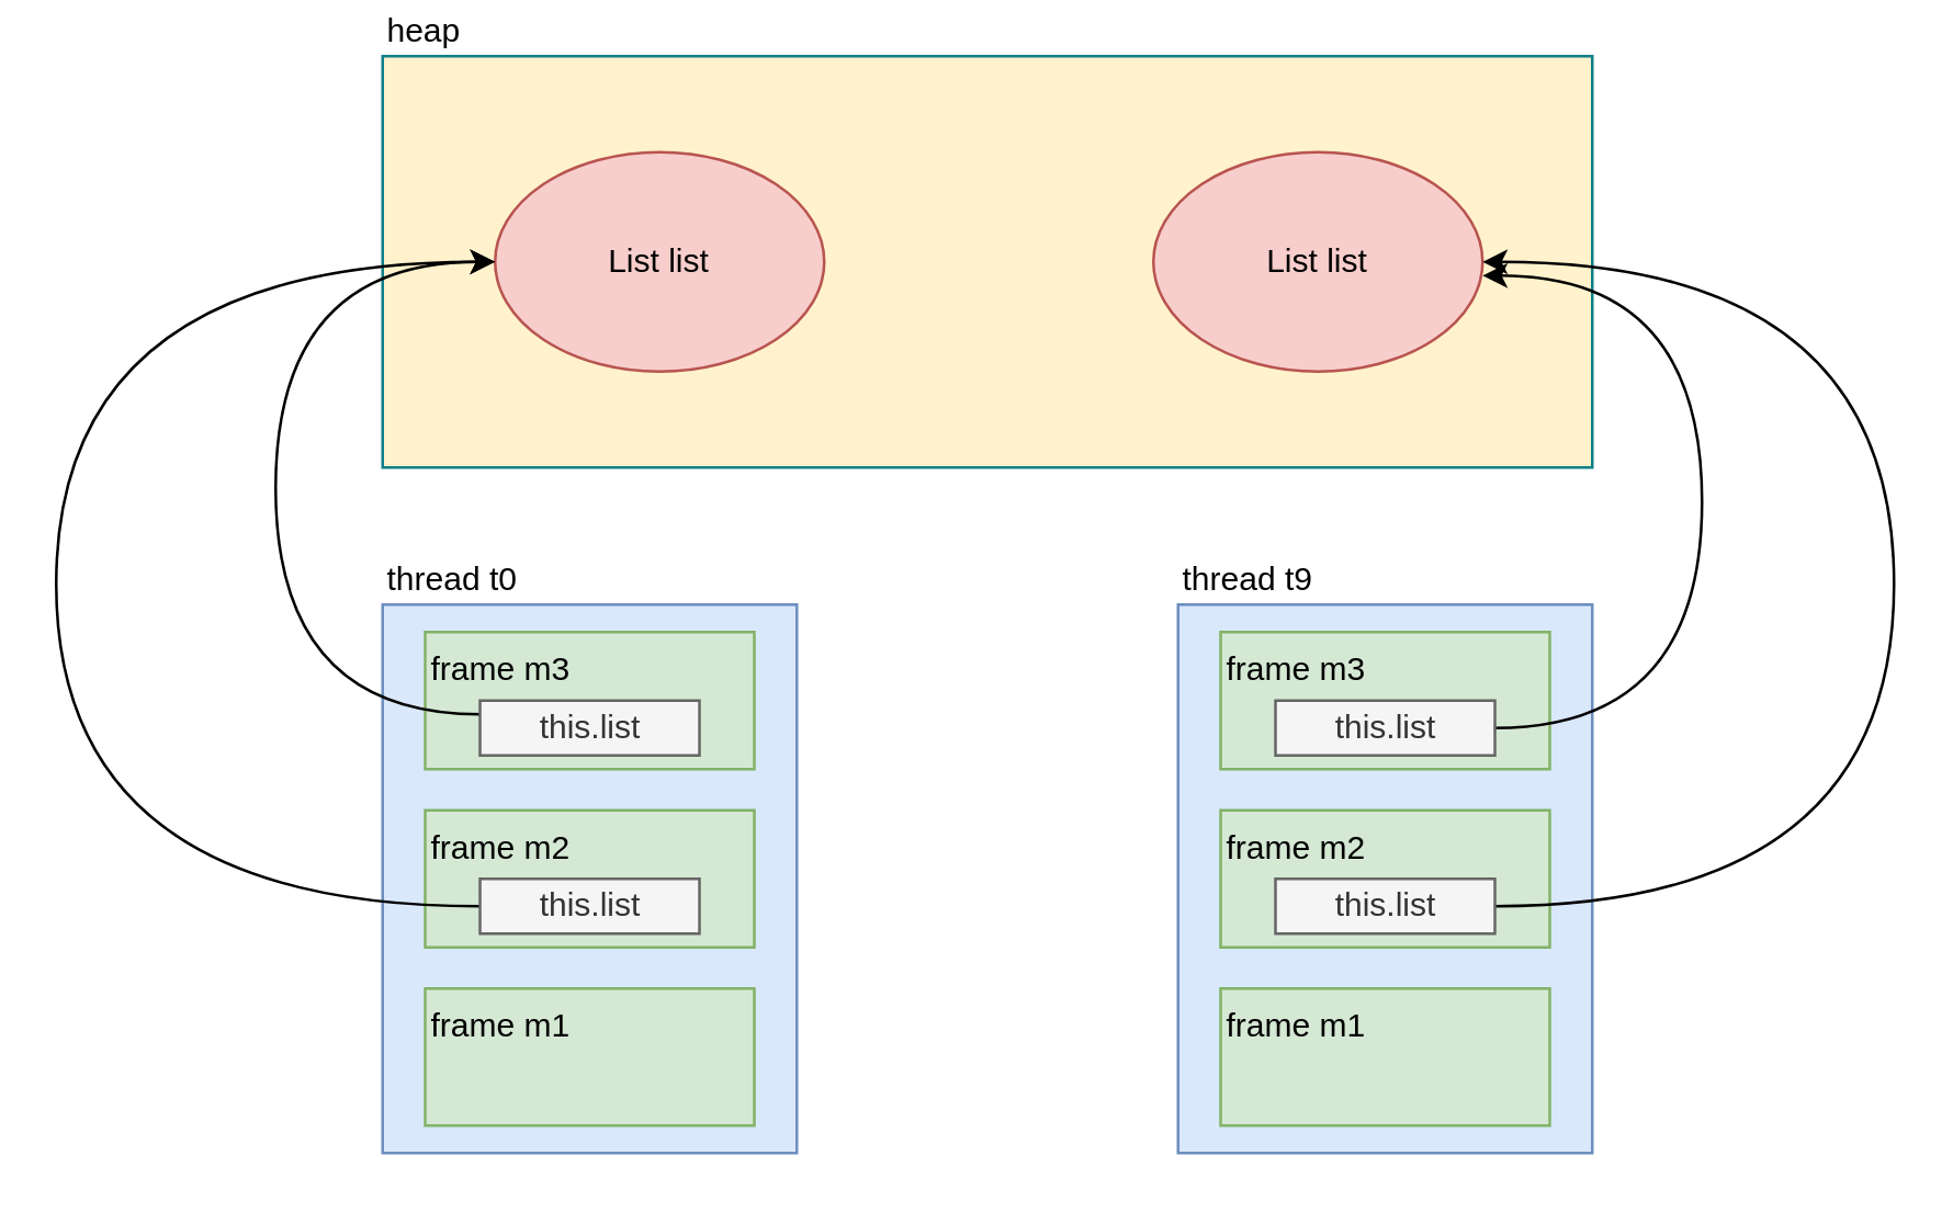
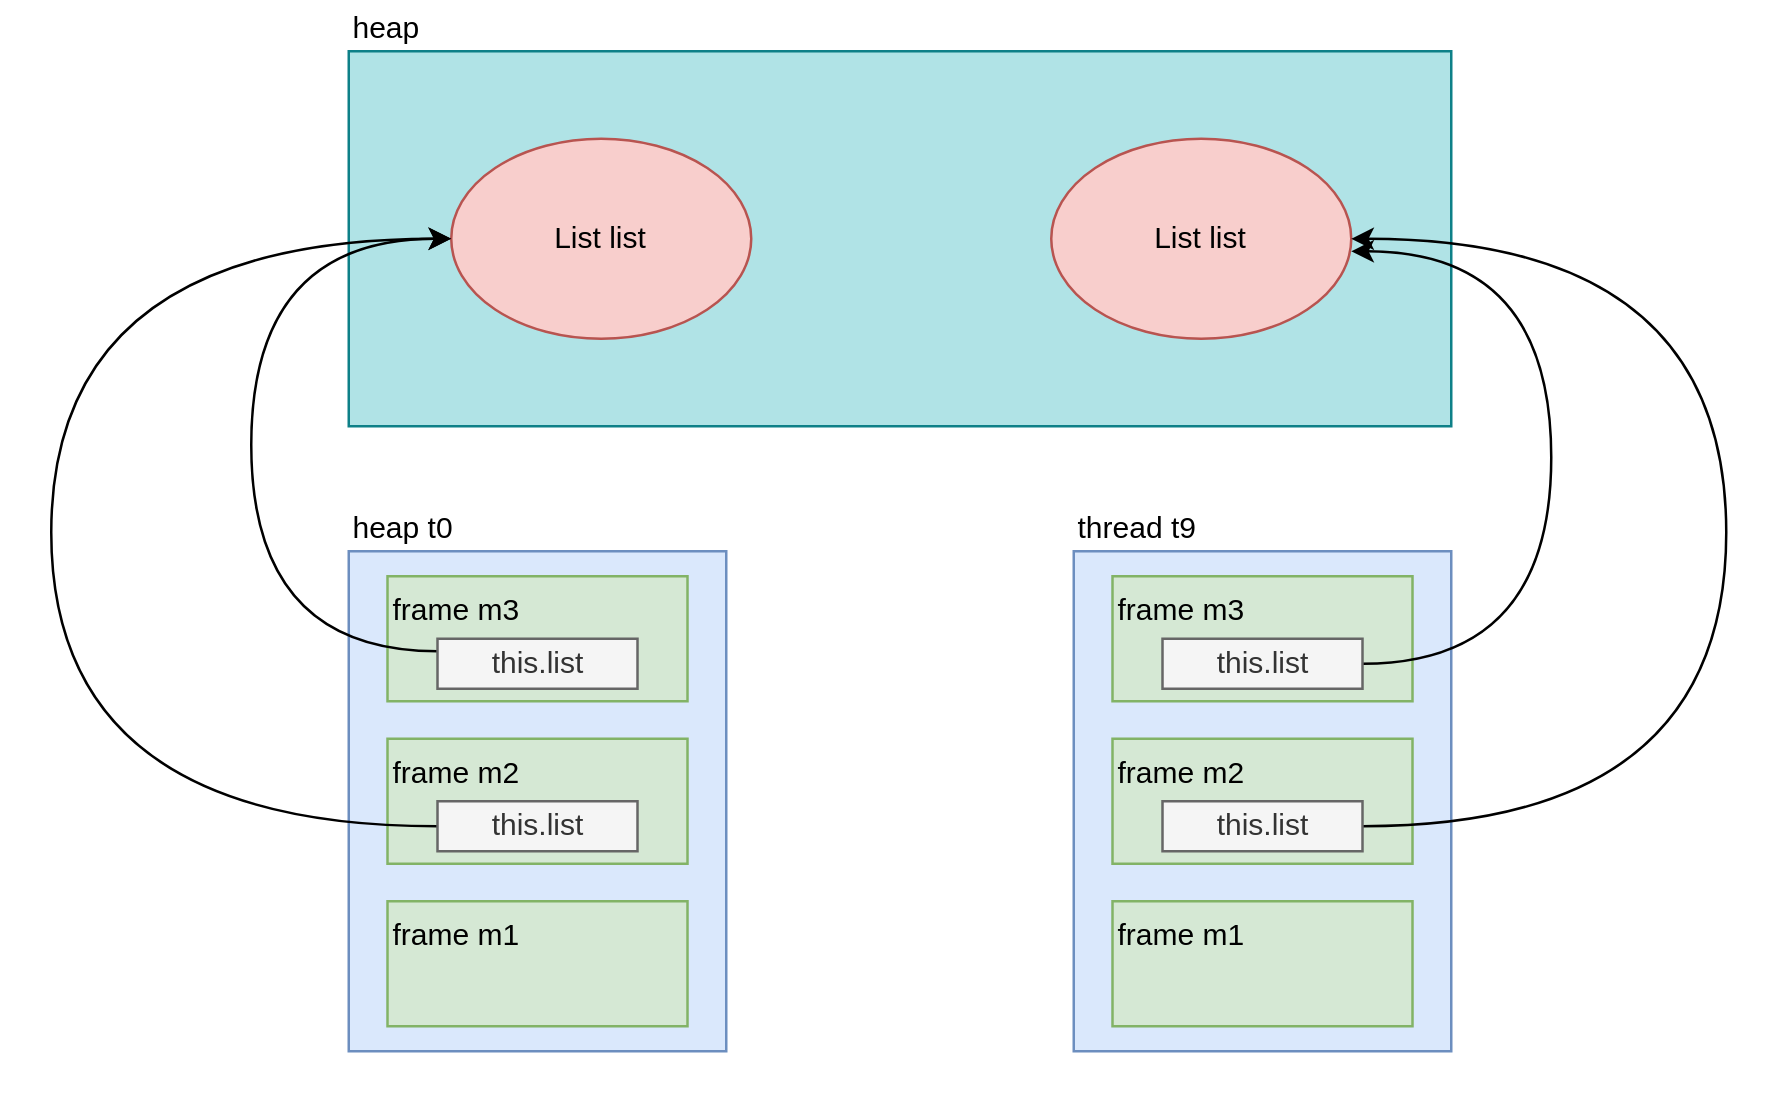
  <mxCell id="0" />
  <mxCell id="1" parent="0" />
- <mxCell id="2" value="heap" style="rounded=0;whiteSpace=wrap;html=1;labelPosition=center;verticalLabelPosition=top;align=left;verticalAlign=bottom;fillColor=#fff2cc;strokeColor=#0e8088;" parent="1" vertex="1"><mxGeometry x="139" y="20" width="441" height="150" as="geometry" /></mxCell>
+ <mxCell id="2" value="heap" style="rounded=0;whiteSpace=wrap;html=1;labelPosition=center;verticalLabelPosition=top;align=left;verticalAlign=bottom;fillColor=#b0e3e6;strokeColor=#0e8088;" parent="1" vertex="1"><mxGeometry x="139" y="20" width="441" height="150" as="geometry" /></mxCell>
  <mxCell id="3" value="List list" style="ellipse;whiteSpace=wrap;html=1;fillColor=#f8cecc;strokeColor=#b85450;" parent="1" vertex="1"><mxGeometry x="180" y="55" width="120" height="80" as="geometry" /></mxCell>
  <mxCell id="4" value="List list" style="ellipse;whiteSpace=wrap;html=1;fillColor=#f8cecc;strokeColor=#b85450;" parent="1" vertex="1"><mxGeometry x="420" y="55" width="120" height="80" as="geometry" /></mxCell>
- <mxCell id="5" value="thread t0" style="rounded=0;whiteSpace=wrap;html=1;fillColor=#dae8fc;strokeColor=#6c8ebf;align=left;labelPosition=center;verticalLabelPosition=top;verticalAlign=bottom;" parent="1" vertex="1"><mxGeometry x="139" y="220" width="151" height="200" as="geometry" /></mxCell>
+ <mxCell id="5" value="heap t0" style="rounded=0;whiteSpace=wrap;html=1;fillColor=#dae8fc;strokeColor=#6c8ebf;align=left;labelPosition=center;verticalLabelPosition=top;verticalAlign=bottom;" parent="1" vertex="1"><mxGeometry x="139" y="220" width="151" height="200" as="geometry" /></mxCell>
  <mxCell id="6" value="frame m1" style="rounded=0;whiteSpace=wrap;html=1;labelPosition=center;verticalLabelPosition=middle;align=left;verticalAlign=top;fillColor=#d5e8d4;strokeColor=#82b366;" parent="1" vertex="1"><mxGeometry x="154.5" y="360" width="120" height="50" as="geometry" /></mxCell>
  <mxCell id="7" value="frame m2" style="rounded=0;whiteSpace=wrap;html=1;labelPosition=center;verticalLabelPosition=middle;align=left;verticalAlign=top;fillColor=#d5e8d4;strokeColor=#82b366;" parent="1" vertex="1"><mxGeometry x="154.5" y="295" width="120" height="50" as="geometry" /></mxCell>
  <mxCell id="8" style="edgeStyle=orthogonalEdgeStyle;curved=1;orthogonalLoop=1;jettySize=auto;html=1;entryX=0;entryY=0.5;entryDx=0;entryDy=0;exitX=0;exitY=0.5;exitDx=0;exitDy=0;" parent="1" source="9" target="3" edge="1"><mxGeometry relative="1" as="geometry"><Array as="points"><mxPoint x="20" y="330" /><mxPoint x="20" y="95" /></Array></mxGeometry></mxCell>
  <mxCell id="9" value="this.list" style="rounded=0;whiteSpace=wrap;html=1;align=center;fillColor=#f5f5f5;strokeColor=#666666;fontColor=#333333;" parent="1" vertex="1"><mxGeometry x="174.5" y="320" width="80" height="20" as="geometry" /></mxCell>
  <mxCell id="10" value="frame m3" style="rounded=0;whiteSpace=wrap;html=1;labelPosition=center;verticalLabelPosition=middle;align=left;verticalAlign=top;fillColor=#d5e8d4;strokeColor=#82b366;" parent="1" vertex="1"><mxGeometry x="154.5" y="230" width="120" height="50" as="geometry" /></mxCell>
  <mxCell id="11" style="edgeStyle=orthogonalEdgeStyle;curved=1;orthogonalLoop=1;jettySize=auto;html=1;entryX=0;entryY=0.5;entryDx=0;entryDy=0;exitX=0;exitY=0.25;exitDx=0;exitDy=0;" parent="1" source="12" target="3" edge="1"><mxGeometry relative="1" as="geometry"><Array as="points"><mxPoint x="100" y="260" /><mxPoint x="100" y="95" /></Array></mxGeometry></mxCell>
  <mxCell id="12" value="this.list" style="rounded=0;whiteSpace=wrap;html=1;align=center;fillColor=#f5f5f5;strokeColor=#666666;fontColor=#333333;" parent="1" vertex="1"><mxGeometry x="174.5" y="255" width="80" height="20" as="geometry" /></mxCell>
  <mxCell id="13" value="thread t9" style="rounded=0;whiteSpace=wrap;html=1;fillColor=#dae8fc;strokeColor=#6c8ebf;align=left;labelPosition=center;verticalLabelPosition=top;verticalAlign=bottom;" parent="1" vertex="1"><mxGeometry x="429" y="220" width="151" height="200" as="geometry" /></mxCell>
  <mxCell id="14" value="frame m1" style="rounded=0;whiteSpace=wrap;html=1;labelPosition=center;verticalLabelPosition=middle;align=left;verticalAlign=top;fillColor=#d5e8d4;strokeColor=#82b366;" parent="1" vertex="1"><mxGeometry x="444.5" y="360" width="120" height="50" as="geometry" /></mxCell>
  <mxCell id="15" value="frame m2" style="rounded=0;whiteSpace=wrap;html=1;labelPosition=center;verticalLabelPosition=middle;align=left;verticalAlign=top;fillColor=#d5e8d4;strokeColor=#82b366;" parent="1" vertex="1"><mxGeometry x="444.5" y="295" width="120" height="50" as="geometry" /></mxCell>
  <mxCell id="16" style="edgeStyle=orthogonalEdgeStyle;curved=1;orthogonalLoop=1;jettySize=auto;html=1;entryX=1;entryY=0.5;entryDx=0;entryDy=0;" parent="1" source="17" target="4" edge="1"><mxGeometry relative="1" as="geometry"><Array as="points"><mxPoint x="690" y="330" /><mxPoint x="690" y="95" /></Array></mxGeometry></mxCell>
  <mxCell id="17" value="this.list" style="rounded=0;whiteSpace=wrap;html=1;align=center;fillColor=#f5f5f5;strokeColor=#666666;fontColor=#333333;" parent="1" vertex="1"><mxGeometry x="464.5" y="320" width="80" height="20" as="geometry" /></mxCell>
  <mxCell id="18" value="frame m3" style="rounded=0;whiteSpace=wrap;html=1;labelPosition=center;verticalLabelPosition=middle;align=left;verticalAlign=top;fillColor=#d5e8d4;strokeColor=#82b366;" parent="1" vertex="1"><mxGeometry x="444.5" y="230" width="120" height="50" as="geometry" /></mxCell>
  <mxCell id="19" style="edgeStyle=orthogonalEdgeStyle;curved=1;orthogonalLoop=1;jettySize=auto;html=1;exitX=1;exitY=0.5;exitDx=0;exitDy=0;" parent="1" source="20" edge="1"><mxGeometry relative="1" as="geometry"><mxPoint x="540" y="100" as="targetPoint" /><Array as="points"><mxPoint x="620" y="265" /><mxPoint x="620" y="100" /></Array></mxGeometry></mxCell>
  <mxCell id="20" value="this.list" style="rounded=0;whiteSpace=wrap;html=1;align=center;fillColor=#f5f5f5;strokeColor=#666666;fontColor=#333333;" parent="1" vertex="1"><mxGeometry x="464.5" y="255" width="80" height="20" as="geometry" /></mxCell>
